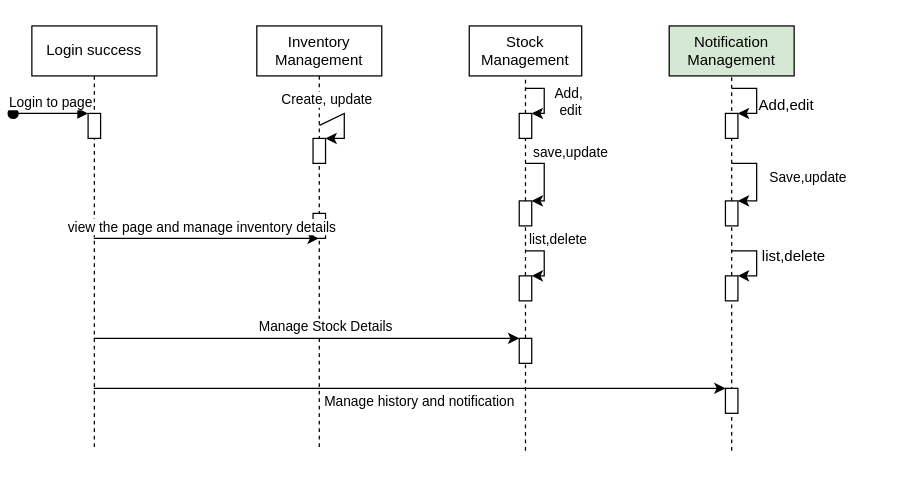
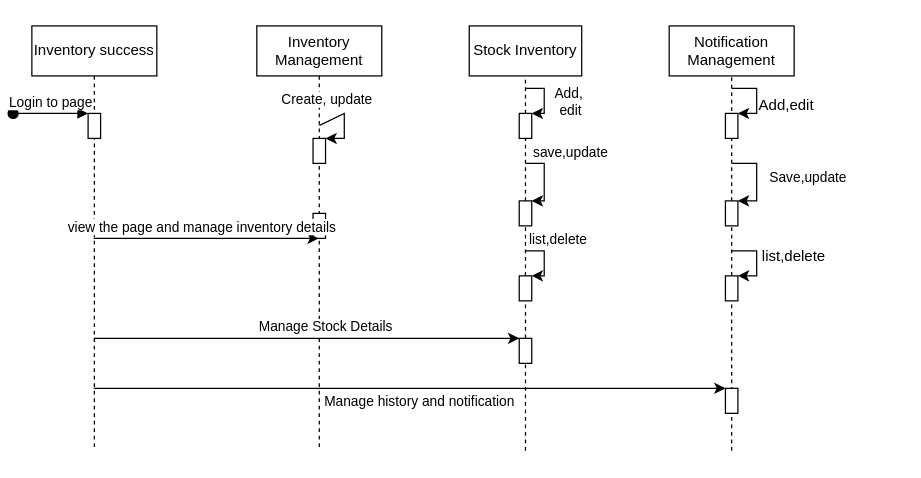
  <mxCell id="0" />
  <mxCell id="1" parent="0" />
- <mxCell id="2" value="Login success" style="shape=umlLifeline;perimeter=lifelinePerimeter;whiteSpace=wrap;html=1;container=0;dropTarget=0;collapsible=0;recursiveResize=0;outlineConnect=0;portConstraint=eastwest;newEdgeStyle={&quot;edgeStyle&quot;:&quot;elbowEdgeStyle&quot;,&quot;elbow&quot;:&quot;vertical&quot;,&quot;curved&quot;:0,&quot;rounded&quot;:0};" parent="1" vertex="1"><mxGeometry x="20" y="20" width="100" height="340" as="geometry" /></mxCell>
+ <mxCell id="2" value="Inventory success" style="shape=umlLifeline;perimeter=lifelinePerimeter;whiteSpace=wrap;html=1;container=0;dropTarget=0;collapsible=0;recursiveResize=0;outlineConnect=0;portConstraint=eastwest;newEdgeStyle={&quot;edgeStyle&quot;:&quot;elbowEdgeStyle&quot;,&quot;elbow&quot;:&quot;vertical&quot;,&quot;curved&quot;:0,&quot;rounded&quot;:0};" parent="1" vertex="1"><mxGeometry x="20" y="20" width="100" height="340" as="geometry" /></mxCell>
  <mxCell id="3" value="" style="html=1;points=[];perimeter=orthogonalPerimeter;outlineConnect=0;targetShapes=umlLifeline;portConstraint=eastwest;newEdgeStyle={&quot;edgeStyle&quot;:&quot;elbowEdgeStyle&quot;,&quot;elbow&quot;:&quot;vertical&quot;,&quot;curved&quot;:0,&quot;rounded&quot;:0};" parent="2" vertex="1"><mxGeometry x="45" y="70" width="10" height="20" as="geometry" /></mxCell>
  <mxCell id="4" value="Login to page" style="html=1;verticalAlign=bottom;startArrow=oval;endArrow=block;startSize=8;edgeStyle=elbowEdgeStyle;elbow=vertical;curved=0;rounded=0;" parent="2" target="3" edge="1"><mxGeometry relative="1" as="geometry"><mxPoint x="-15" y="70" as="sourcePoint" /></mxGeometry></mxCell>
  <mxCell id="5" value="Inventory Management" style="shape=umlLifeline;perimeter=lifelinePerimeter;whiteSpace=wrap;html=1;container=0;dropTarget=0;collapsible=0;recursiveResize=0;outlineConnect=0;portConstraint=eastwest;newEdgeStyle={&quot;edgeStyle&quot;:&quot;elbowEdgeStyle&quot;,&quot;elbow&quot;:&quot;vertical&quot;,&quot;curved&quot;:0,&quot;rounded&quot;:0};" parent="1" vertex="1"><mxGeometry x="200" y="20" width="100" height="340" as="geometry" /></mxCell>
  <mxCell id="6" value="" style="html=1;points=[];perimeter=orthogonalPerimeter;outlineConnect=0;targetShapes=umlLifeline;portConstraint=eastwest;newEdgeStyle={&quot;edgeStyle&quot;:&quot;elbowEdgeStyle&quot;,&quot;elbow&quot;:&quot;vertical&quot;,&quot;curved&quot;:0,&quot;rounded&quot;:0};" parent="5" vertex="1"><mxGeometry x="45" y="90" width="10" height="20" as="geometry" /></mxCell>
  <mxCell id="7" value="" style="endArrow=classic;html=1;rounded=0;exitX=0.502;exitY=0.234;exitDx=0;exitDy=0;exitPerimeter=0;" edge="1" parent="5" source="5" target="6"><mxGeometry width="50" height="50" relative="1" as="geometry"><mxPoint x="50" y="180" as="sourcePoint" /><mxPoint x="110" y="140" as="targetPoint" /><Array as="points"><mxPoint x="70" y="70" /><mxPoint x="70" y="90" /></Array></mxGeometry></mxCell>
  <mxCell id="8" value="Create, update" style="edgeLabel;html=1;align=center;verticalAlign=middle;resizable=0;points=[];" vertex="1" connectable="0" parent="7"><mxGeometry x="-0.01" y="-1" relative="1" as="geometry"><mxPoint x="-14" y="-18" as="offset" /></mxGeometry></mxCell>
  <mxCell id="9" value="" style="html=1;points=[];perimeter=orthogonalPerimeter;outlineConnect=0;targetShapes=umlLifeline;portConstraint=eastwest;newEdgeStyle={&quot;edgeStyle&quot;:&quot;elbowEdgeStyle&quot;,&quot;elbow&quot;:&quot;vertical&quot;,&quot;curved&quot;:0,&quot;rounded&quot;:0};" vertex="1" parent="5"><mxGeometry x="45" y="150" width="10" height="20" as="geometry" /></mxCell>
- <mxCell id="10" value="Stock Management" style="rounded=0;whiteSpace=wrap;html=1;" vertex="1" parent="1"><mxGeometry x="370" y="20" width="90" height="40" as="geometry" /></mxCell>
+ <mxCell id="10" value="Stock Inventory" style="rounded=0;whiteSpace=wrap;html=1;" vertex="1" parent="1"><mxGeometry x="370" y="20" width="90" height="40" as="geometry" /></mxCell>
  <mxCell id="11" value="" style="endArrow=none;dashed=1;html=1;rounded=0;entryX=0.5;entryY=1;entryDx=0;entryDy=0;" edge="1" parent="1" source="13" target="10"><mxGeometry width="50" height="50" relative="1" as="geometry"><mxPoint x="415" y="320" as="sourcePoint" /><mxPoint x="300" y="150" as="targetPoint" /></mxGeometry></mxCell>
  <mxCell id="12" value="" style="endArrow=none;dashed=1;html=1;rounded=0;entryX=0.5;entryY=1;entryDx=0;entryDy=0;" edge="1" parent="1" source="29" target="13"><mxGeometry width="50" height="50" relative="1" as="geometry"><mxPoint x="415" y="320" as="sourcePoint" /><mxPoint x="415" y="60" as="targetPoint" /></mxGeometry></mxCell>
  <mxCell id="13" value="" style="html=1;points=[];perimeter=orthogonalPerimeter;outlineConnect=0;targetShapes=umlLifeline;portConstraint=eastwest;newEdgeStyle={&quot;edgeStyle&quot;:&quot;elbowEdgeStyle&quot;,&quot;elbow&quot;:&quot;vertical&quot;,&quot;curved&quot;:0,&quot;rounded&quot;:0};" vertex="1" parent="1"><mxGeometry x="410" y="90" width="10" height="20" as="geometry" /></mxCell>
  <mxCell id="14" value="" style="endArrow=classic;html=1;rounded=0;" edge="1" parent="1" target="13"><mxGeometry width="50" height="50" relative="1" as="geometry"><mxPoint x="415" y="70" as="sourcePoint" /><mxPoint x="490" y="110" as="targetPoint" /><Array as="points"><mxPoint x="430" y="70" /><mxPoint x="430" y="90" /></Array></mxGeometry></mxCell>
  <mxCell id="15" value="Add,&amp;nbsp;&lt;br&gt;edit" style="edgeLabel;html=1;align=center;verticalAlign=middle;resizable=0;points=[];" vertex="1" connectable="0" parent="14"><mxGeometry x="0.614" y="-1" relative="1" as="geometry"><mxPoint x="21" y="-9" as="offset" /></mxGeometry></mxCell>
- <mxCell id="16" value="Notification Management" style="rounded=0;whiteSpace=wrap;html=1;fillColor=#d5e8d4;" vertex="1" parent="1"><mxGeometry x="530" y="20" width="100" height="40" as="geometry" /></mxCell>
+ <mxCell id="16" value="Notification Management" style="rounded=0;whiteSpace=wrap;html=1;" vertex="1" parent="1"><mxGeometry x="530" y="20" width="100" height="40" as="geometry" /></mxCell>
  <mxCell id="17" value="" style="endArrow=none;dashed=1;html=1;rounded=0;entryX=0.5;entryY=1;entryDx=0;entryDy=0;" edge="1" parent="1" source="25" target="16"><mxGeometry width="50" height="50" relative="1" as="geometry"><mxPoint x="580" y="320" as="sourcePoint" /><mxPoint x="460" y="150" as="targetPoint" /></mxGeometry></mxCell>
  <mxCell id="18" value="" style="html=1;points=[];perimeter=orthogonalPerimeter;outlineConnect=0;targetShapes=umlLifeline;portConstraint=eastwest;newEdgeStyle={&quot;edgeStyle&quot;:&quot;elbowEdgeStyle&quot;,&quot;elbow&quot;:&quot;vertical&quot;,&quot;curved&quot;:0,&quot;rounded&quot;:0};" vertex="1" parent="1"><mxGeometry x="575" y="90" width="10" height="20" as="geometry" /></mxCell>
  <mxCell id="19" value="" style="endArrow=classic;html=1;rounded=0;" edge="1" parent="1" target="18"><mxGeometry width="50" height="50" relative="1" as="geometry"><mxPoint x="580" y="70" as="sourcePoint" /><mxPoint x="460" y="150" as="targetPoint" /><Array as="points"><mxPoint x="600" y="70" /><mxPoint x="600" y="90" /></Array></mxGeometry></mxCell>
  <mxCell id="20" value="Add,edit" style="text;whiteSpace=wrap;html=1;" vertex="1" parent="1"><mxGeometry x="600" y="70" width="110" height="50" as="geometry" /></mxCell>
  <mxCell id="21" value="" style="html=1;points=[];perimeter=orthogonalPerimeter;outlineConnect=0;targetShapes=umlLifeline;portConstraint=eastwest;newEdgeStyle={&quot;edgeStyle&quot;:&quot;elbowEdgeStyle&quot;,&quot;elbow&quot;:&quot;vertical&quot;,&quot;curved&quot;:0,&quot;rounded&quot;:0};" vertex="1" parent="1"><mxGeometry x="575" y="160" width="10" height="20" as="geometry" /></mxCell>
  <mxCell id="22" value="" style="endArrow=classic;html=1;rounded=0;" edge="1" parent="1" target="21"><mxGeometry width="50" height="50" relative="1" as="geometry"><mxPoint x="580" y="130" as="sourcePoint" /><mxPoint x="460" y="150" as="targetPoint" /><Array as="points"><mxPoint x="600" y="130" /><mxPoint x="600" y="160" /></Array></mxGeometry></mxCell>
  <mxCell id="23" value="Save,update" style="edgeLabel;html=1;align=center;verticalAlign=middle;resizable=0;points=[];" vertex="1" connectable="0" parent="22"><mxGeometry x="-0.208" relative="1" as="geometry"><mxPoint x="40" y="4" as="offset" /></mxGeometry></mxCell>
  <mxCell id="24" value="" style="endArrow=none;dashed=1;html=1;rounded=0;entryX=0.5;entryY=1;entryDx=0;entryDy=0;" edge="1" parent="1" target="25"><mxGeometry width="50" height="50" relative="1" as="geometry"><mxPoint x="580" y="360" as="sourcePoint" /><mxPoint x="580" y="60" as="targetPoint" /></mxGeometry></mxCell>
  <mxCell id="25" value="" style="html=1;points=[];perimeter=orthogonalPerimeter;outlineConnect=0;targetShapes=umlLifeline;portConstraint=eastwest;newEdgeStyle={&quot;edgeStyle&quot;:&quot;elbowEdgeStyle&quot;,&quot;elbow&quot;:&quot;vertical&quot;,&quot;curved&quot;:0,&quot;rounded&quot;:0};" vertex="1" parent="1"><mxGeometry x="575" y="220" width="10" height="20" as="geometry" /></mxCell>
  <mxCell id="26" value="" style="endArrow=classic;html=1;rounded=0;" edge="1" parent="1" target="25"><mxGeometry width="50" height="50" relative="1" as="geometry"><mxPoint x="580" y="200" as="sourcePoint" /><mxPoint x="460" y="150" as="targetPoint" /><Array as="points"><mxPoint x="600" y="200" /><mxPoint x="600" y="220" /></Array></mxGeometry></mxCell>
  <mxCell id="27" value="list,delete" style="text;html=1;strokeColor=none;fillColor=none;align=center;verticalAlign=middle;whiteSpace=wrap;rounded=0;" vertex="1" parent="1"><mxGeometry x="600" y="190" width="60" height="30" as="geometry" /></mxCell>
  <mxCell id="28" value="" style="endArrow=none;dashed=1;html=1;rounded=0;entryX=0.5;entryY=1;entryDx=0;entryDy=0;" edge="1" parent="1" source="33" target="29"><mxGeometry width="50" height="50" relative="1" as="geometry"><mxPoint x="415" y="320" as="sourcePoint" /><mxPoint x="415" y="110" as="targetPoint" /></mxGeometry></mxCell>
  <mxCell id="29" value="" style="html=1;points=[];perimeter=orthogonalPerimeter;outlineConnect=0;targetShapes=umlLifeline;portConstraint=eastwest;newEdgeStyle={&quot;edgeStyle&quot;:&quot;elbowEdgeStyle&quot;,&quot;elbow&quot;:&quot;vertical&quot;,&quot;curved&quot;:0,&quot;rounded&quot;:0};" vertex="1" parent="1"><mxGeometry x="410" y="160" width="10" height="20" as="geometry" /></mxCell>
  <mxCell id="30" value="" style="endArrow=classic;html=1;rounded=0;" edge="1" parent="1" target="29"><mxGeometry width="50" height="50" relative="1" as="geometry"><mxPoint x="415" y="130" as="sourcePoint" /><mxPoint x="460" y="150" as="targetPoint" /><Array as="points"><mxPoint x="430" y="130" /><mxPoint x="430" y="160" /></Array></mxGeometry></mxCell>
  <mxCell id="31" value="save,update" style="edgeLabel;html=1;align=center;verticalAlign=middle;resizable=0;points=[];" vertex="1" connectable="0" parent="30"><mxGeometry x="0.837" y="-2" relative="1" as="geometry"><mxPoint x="26" y="-38" as="offset" /></mxGeometry></mxCell>
  <mxCell id="32" value="" style="endArrow=none;dashed=1;html=1;rounded=0;entryX=0.5;entryY=1;entryDx=0;entryDy=0;" edge="1" parent="1" source="39" target="33"><mxGeometry width="50" height="50" relative="1" as="geometry"><mxPoint x="415" y="320" as="sourcePoint" /><mxPoint x="415" y="180" as="targetPoint" /></mxGeometry></mxCell>
  <mxCell id="33" value="" style="html=1;points=[];perimeter=orthogonalPerimeter;outlineConnect=0;targetShapes=umlLifeline;portConstraint=eastwest;newEdgeStyle={&quot;edgeStyle&quot;:&quot;elbowEdgeStyle&quot;,&quot;elbow&quot;:&quot;vertical&quot;,&quot;curved&quot;:0,&quot;rounded&quot;:0};" vertex="1" parent="1"><mxGeometry x="410" y="220" width="10" height="20" as="geometry" /></mxCell>
  <mxCell id="34" value="" style="endArrow=classic;html=1;rounded=0;" edge="1" parent="1" target="33"><mxGeometry width="50" height="50" relative="1" as="geometry"><mxPoint x="415" y="200" as="sourcePoint" /><mxPoint x="460" y="150" as="targetPoint" /><Array as="points"><mxPoint x="430" y="200" /><mxPoint x="430" y="220" /></Array></mxGeometry></mxCell>
  <mxCell id="35" value="list,delete" style="edgeLabel;html=1;align=center;verticalAlign=middle;resizable=0;points=[];" vertex="1" connectable="0" parent="34"><mxGeometry x="0.731" y="-1" relative="1" as="geometry"><mxPoint x="14" y="-29" as="offset" /></mxGeometry></mxCell>
  <mxCell id="36" value="" style="endArrow=classic;html=1;rounded=0;" edge="1" parent="1" source="2" target="5"><mxGeometry width="50" height="50" relative="1" as="geometry"><mxPoint x="50" y="200" as="sourcePoint" /><mxPoint x="100" y="150" as="targetPoint" /></mxGeometry></mxCell>
  <mxCell id="37" value="view the page and manage inventory details" style="edgeLabel;html=1;align=center;verticalAlign=middle;resizable=0;points=[];" vertex="1" connectable="0" parent="36"><mxGeometry x="-0.04" y="2" relative="1" as="geometry"><mxPoint y="-8" as="offset" /></mxGeometry></mxCell>
  <mxCell id="38" value="" style="endArrow=none;dashed=1;html=1;rounded=0;entryX=0.5;entryY=1;entryDx=0;entryDy=0;" edge="1" parent="1" target="39"><mxGeometry width="50" height="50" relative="1" as="geometry"><mxPoint x="415" y="360" as="sourcePoint" /><mxPoint x="415" y="240" as="targetPoint" /></mxGeometry></mxCell>
  <mxCell id="39" value="" style="html=1;points=[];perimeter=orthogonalPerimeter;outlineConnect=0;targetShapes=umlLifeline;portConstraint=eastwest;newEdgeStyle={&quot;edgeStyle&quot;:&quot;elbowEdgeStyle&quot;,&quot;elbow&quot;:&quot;vertical&quot;,&quot;curved&quot;:0,&quot;rounded&quot;:0};" vertex="1" parent="1"><mxGeometry x="410" y="270" width="10" height="20" as="geometry" /></mxCell>
  <mxCell id="40" value="" style="endArrow=classic;html=1;rounded=0;" edge="1" parent="1" source="2"><mxGeometry width="50" height="50" relative="1" as="geometry"><mxPoint x="169.974" y="270" as="sourcePoint" /><mxPoint x="410" y="270" as="targetPoint" /></mxGeometry></mxCell>
  <mxCell id="41" value="Manage Stock Details" style="edgeLabel;html=1;align=center;verticalAlign=middle;resizable=0;points=[];" vertex="1" connectable="0" parent="40"><mxGeometry x="-0.509" y="-1" relative="1" as="geometry"><mxPoint x="101" y="-11" as="offset" /></mxGeometry></mxCell>
  <mxCell id="42" value="" style="endArrow=none;dashed=1;html=1;rounded=0;entryX=0.5;entryY=1;entryDx=0;entryDy=0;" edge="1" parent="1" target="43"><mxGeometry width="50" height="50" relative="1" as="geometry"><mxPoint x="580" y="320" as="sourcePoint" /><mxPoint x="580" y="240" as="targetPoint" /></mxGeometry></mxCell>
  <mxCell id="43" value="" style="html=1;points=[];perimeter=orthogonalPerimeter;outlineConnect=0;targetShapes=umlLifeline;portConstraint=eastwest;newEdgeStyle={&quot;edgeStyle&quot;:&quot;elbowEdgeStyle&quot;,&quot;elbow&quot;:&quot;vertical&quot;,&quot;curved&quot;:0,&quot;rounded&quot;:0};" vertex="1" parent="1"><mxGeometry x="575" y="310" width="10" height="20" as="geometry" /></mxCell>
  <mxCell id="44" value="" style="endArrow=classic;html=1;rounded=0;" edge="1" parent="1" source="2" target="43"><mxGeometry width="50" height="50" relative="1" as="geometry"><mxPoint x="350" y="300" as="sourcePoint" /><mxPoint x="400" y="250" as="targetPoint" /></mxGeometry></mxCell>
  <mxCell id="45" value="Manage history and notification" style="edgeLabel;html=1;align=center;verticalAlign=middle;resizable=0;points=[];" vertex="1" connectable="0" parent="44"><mxGeometry x="-0.322" relative="1" as="geometry"><mxPoint x="89" y="10" as="offset" /></mxGeometry></mxCell>
